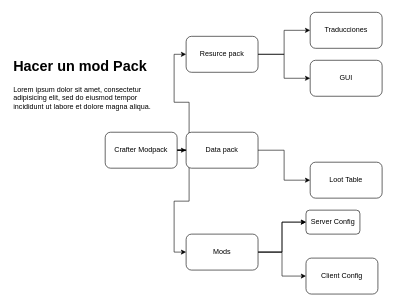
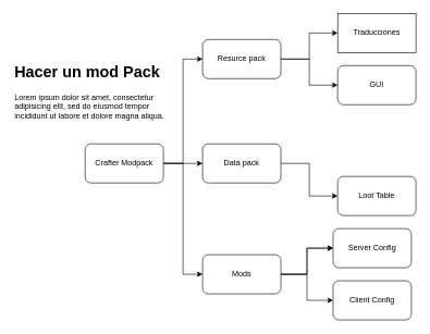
  <mxCell id="0" />
  <mxCell id="1" parent="0" />
  <mxCell id="2" value="&lt;h1 style=&quot;margin-top: 0px;&quot;&gt;Hacer un mod Pack&lt;/h1&gt;&lt;p&gt;Lorem ipsum dolor sit amet, consectetur adipisicing elit, sed do eiusmod tempor incididunt ut labore et dolore magna aliqua.&lt;/p&gt;" style="text;html=1;whiteSpace=wrap;overflow=hidden;rounded=0;" vertex="1" parent="1"><mxGeometry x="20" y="90" width="250" height="120" as="geometry" /></mxCell>
  <mxCell id="3" style="edgeStyle=orthogonalEdgeStyle;rounded=0;orthogonalLoop=1;jettySize=auto;html=1;entryX=0;entryY=0.5;entryDx=0;entryDy=0;" edge="1" parent="1" source="6" target="17"><mxGeometry relative="1" as="geometry" /></mxCell>
  <mxCell id="4" style="edgeStyle=orthogonalEdgeStyle;rounded=0;orthogonalLoop=1;jettySize=auto;html=1;entryX=0;entryY=0.5;entryDx=0;entryDy=0;" edge="1" parent="1" source="6" target="13"><mxGeometry relative="1" as="geometry" /></mxCell>
  <mxCell id="5" style="edgeStyle=orthogonalEdgeStyle;rounded=0;orthogonalLoop=1;jettySize=auto;html=1;entryX=0;entryY=0.5;entryDx=0;entryDy=0;" edge="1" parent="1" source="6" target="9"><mxGeometry relative="1" as="geometry" /></mxCell>
- <mxCell id="6" value="Crafter Modpack" style="rounded=1;whiteSpace=wrap;html=1;" vertex="1" parent="1"><mxGeometry x="175" y="220" width="120" height="60" as="geometry" /></mxCell>
+ <mxCell id="6" value="Crafter Modpack" style="rounded=1;whiteSpace=wrap;html=1;" vertex="1" parent="1"><mxGeometry x="130" y="220" width="120" height="60" as="geometry" /></mxCell>
  <mxCell id="7" style="edgeStyle=orthogonalEdgeStyle;rounded=0;orthogonalLoop=1;jettySize=auto;html=1;entryX=0;entryY=0.5;entryDx=0;entryDy=0;" edge="1" parent="1" source="9" target="10"><mxGeometry relative="1" as="geometry" /></mxCell>
  <mxCell id="8" style="edgeStyle=orthogonalEdgeStyle;rounded=0;orthogonalLoop=1;jettySize=auto;html=1;entryX=0;entryY=0.5;entryDx=0;entryDy=0;" edge="1" parent="1" source="9" target="11"><mxGeometry relative="1" as="geometry" /></mxCell>
  <mxCell id="9" value="Resurce pack" style="whiteSpace=wrap;html=1;rounded=1;" vertex="1" parent="1"><mxGeometry x="310" y="60" width="120" height="60" as="geometry" /></mxCell>
- <mxCell id="10" value="Traducciones" style="whiteSpace=wrap;html=1;rounded=1;" vertex="1" parent="1"><mxGeometry x="517" y="20" width="120" height="60" as="geometry" /></mxCell>
+ <mxCell id="10" value="Traducciones" style="whiteSpace=wrap;html=1;rounded=0;" vertex="1" parent="1"><mxGeometry x="517" y="20" width="120" height="60" as="geometry" /></mxCell>
  <mxCell id="11" value="GUI" style="whiteSpace=wrap;html=1;rounded=1;" vertex="1" parent="1"><mxGeometry x="517" y="100" width="120" height="60" as="geometry" /></mxCell>
  <mxCell id="12" style="edgeStyle=orthogonalEdgeStyle;rounded=0;orthogonalLoop=1;jettySize=auto;html=1;entryX=0;entryY=0.5;entryDx=0;entryDy=0;" edge="1" parent="1" source="13" target="18"><mxGeometry relative="1" as="geometry" /></mxCell>
  <mxCell id="13" value="Data pack" style="whiteSpace=wrap;html=1;rounded=1;" vertex="1" parent="1"><mxGeometry x="310" y="220" width="120" height="60" as="geometry" /></mxCell>
  <mxCell id="14" value="" style="edgeStyle=orthogonalEdgeStyle;rounded=0;orthogonalLoop=1;jettySize=auto;html=1;" edge="1" parent="1" source="17" target="19"><mxGeometry relative="1" as="geometry" /></mxCell>
  <mxCell id="15" value="" style="edgeStyle=orthogonalEdgeStyle;rounded=0;orthogonalLoop=1;jettySize=auto;html=1;" edge="1" parent="1" source="17" target="19"><mxGeometry relative="1" as="geometry" /></mxCell>
  <mxCell id="16" style="edgeStyle=orthogonalEdgeStyle;rounded=0;orthogonalLoop=1;jettySize=auto;html=1;entryX=0;entryY=0.5;entryDx=0;entryDy=0;" edge="1" parent="1" source="17" target="20"><mxGeometry relative="1" as="geometry" /></mxCell>
  <mxCell id="17" value="Mods" style="whiteSpace=wrap;html=1;rounded=1;" vertex="1" parent="1"><mxGeometry x="310" y="390" width="120" height="60" as="geometry" /></mxCell>
  <mxCell id="18" value="Loot Table" style="whiteSpace=wrap;html=1;rounded=1;" vertex="1" parent="1"><mxGeometry x="517" y="270" width="120" height="60" as="geometry" /></mxCell>
- <mxCell id="19" value="Server Config" style="whiteSpace=wrap;html=1;rounded=1;" vertex="1" parent="1"><mxGeometry x="510" y="350" width="90" height="40" as="geometry" /></mxCell>
+ <mxCell id="19" value="Server Config" style="whiteSpace=wrap;html=1;rounded=1;" vertex="1" parent="1"><mxGeometry x="510" y="350" width="120" height="60" as="geometry" /></mxCell>
  <mxCell id="20" value="Client Config" style="whiteSpace=wrap;html=1;rounded=1;" vertex="1" parent="1"><mxGeometry x="510" y="430" width="120" height="60" as="geometry" /></mxCell>
